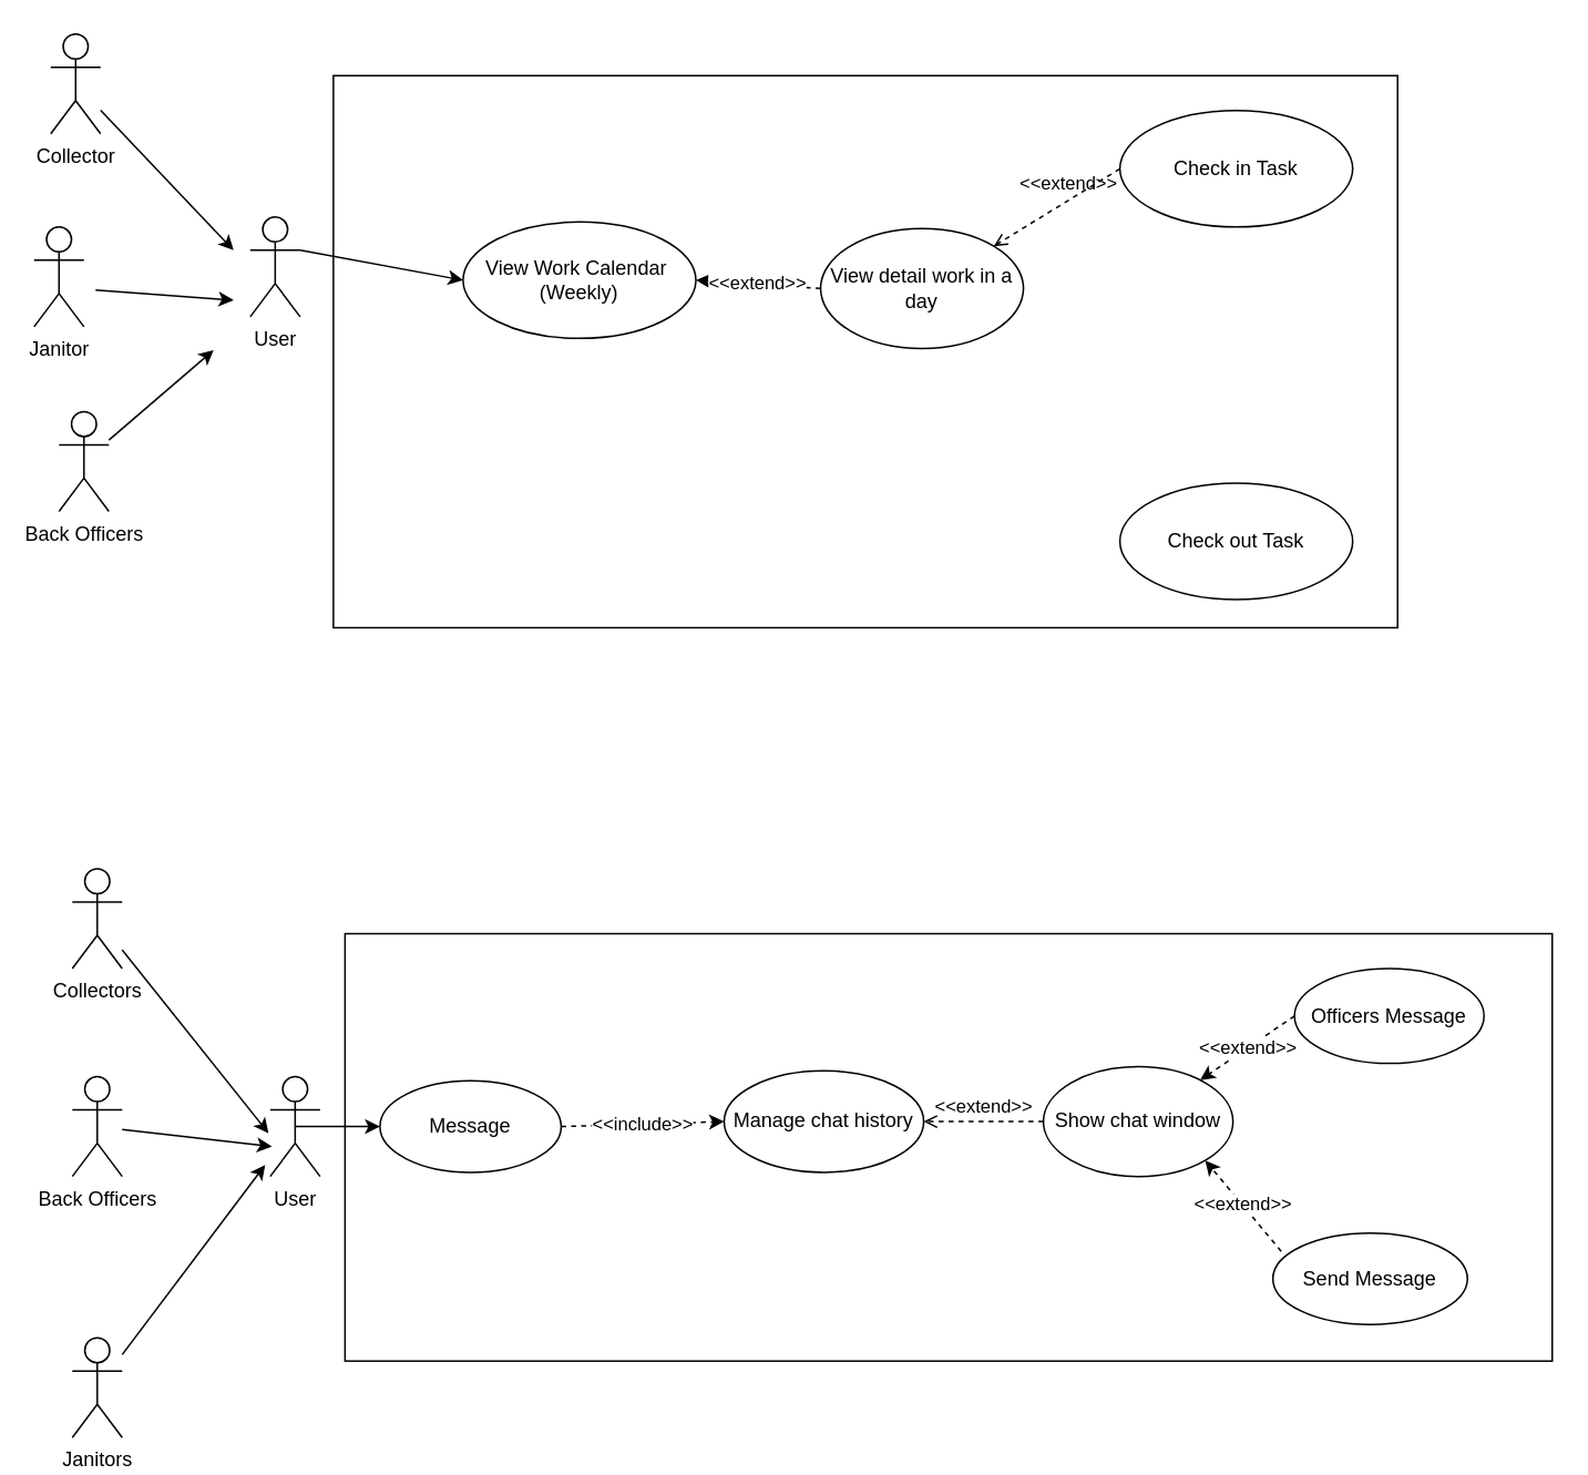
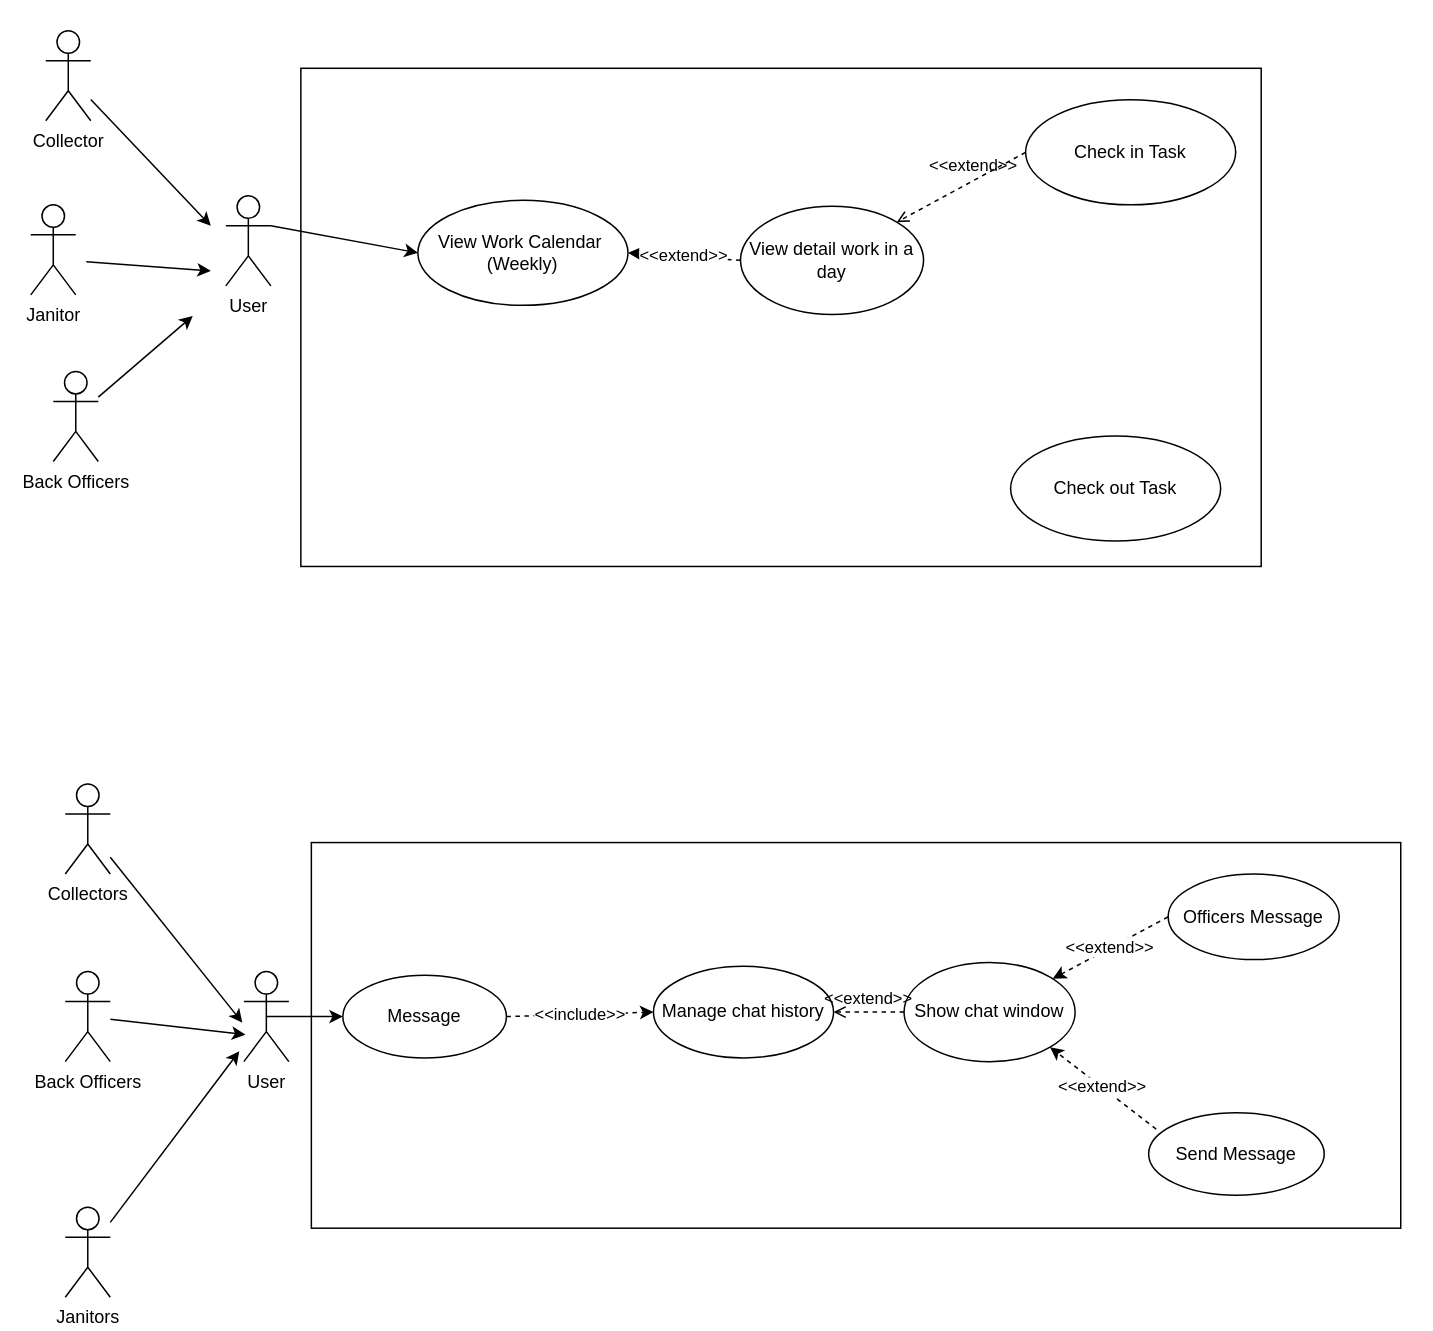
  <mxCell id="0" />
  <mxCell id="1" parent="0" />
  <mxCell id="2" value="" style="rounded=0;whiteSpace=wrap;html=1;" parent="1" vertex="1"><mxGeometry x="207" y="561" width="726" height="257" as="geometry" /></mxCell>
  <mxCell id="3" value="" style="rounded=0;whiteSpace=wrap;html=1;" parent="1" vertex="1"><mxGeometry x="200" y="45" width="640" height="332" as="geometry" /></mxCell>
  <mxCell id="4" value="User" style="shape=umlActor;verticalLabelPosition=bottom;verticalAlign=top;html=1;" parent="1" vertex="1"><mxGeometry x="150" y="130" width="30" height="60" as="geometry" /></mxCell>
  <mxCell id="5" value="View Work Calendar&amp;nbsp;&lt;br&gt;(Weekly)" style="ellipse;whiteSpace=wrap;html=1;" parent="1" vertex="1"><mxGeometry x="278" y="133" width="140" height="70" as="geometry" /></mxCell>
  <mxCell id="6" value="" style="endArrow=classic;html=1;rounded=0;exitX=1;exitY=0.333;exitDx=0;exitDy=0;exitPerimeter=0;entryX=0;entryY=0.5;entryDx=0;entryDy=0;" parent="1" source="4" target="5" edge="1"><mxGeometry width="50" height="50" relative="1" as="geometry"><mxPoint x="210" y="150" as="sourcePoint" /><mxPoint x="285.072" y="177.684" as="targetPoint" /></mxGeometry></mxCell>
  <mxCell id="7" value="Collector" style="shape=umlActor;verticalLabelPosition=bottom;verticalAlign=top;html=1;" parent="1" vertex="1"><mxGeometry x="30" y="20" width="30" height="60" as="geometry" /></mxCell>
  <mxCell id="8" value="Janitor" style="shape=umlActor;verticalLabelPosition=bottom;verticalAlign=top;html=1;" parent="1" vertex="1"><mxGeometry x="20" y="136" width="30" height="60" as="geometry" /></mxCell>
  <mxCell id="9" value="" style="endArrow=classic;html=1;rounded=0;" parent="1" source="7" edge="1"><mxGeometry width="50" height="50" relative="1" as="geometry"><mxPoint x="80" y="90" as="sourcePoint" /><mxPoint x="140" y="150" as="targetPoint" /></mxGeometry></mxCell>
  <mxCell id="10" value="" style="endArrow=classic;html=1;rounded=0;" parent="1" edge="1"><mxGeometry width="50" height="50" relative="1" as="geometry"><mxPoint x="57" y="174" as="sourcePoint" /><mxPoint x="140" y="180" as="targetPoint" /></mxGeometry></mxCell>
- <mxCell id="11" value="Check in Task" style="ellipse;whiteSpace=wrap;html=1;" parent="1" vertex="1"><mxGeometry x="673" y="66" width="140" height="70" as="geometry" /></mxCell>
+ <mxCell id="11" value="Check in Task" style="ellipse;whiteSpace=wrap;html=1;" parent="1" vertex="1"><mxGeometry x="683" y="66" width="140" height="70" as="geometry" /></mxCell>
  <mxCell id="12" value="Check out Task" style="ellipse;whiteSpace=wrap;html=1;" parent="1" vertex="1"><mxGeometry x="673" y="290" width="140" height="70" as="geometry" /></mxCell>
  <mxCell id="13" style="edgeStyle=orthogonalEdgeStyle;rounded=0;orthogonalLoop=1;jettySize=auto;html=1;exitX=0.5;exitY=1;exitDx=0;exitDy=0;" parent="1" source="3" target="3" edge="1"><mxGeometry relative="1" as="geometry" /></mxCell>
  <mxCell id="14" value="&amp;lt;&amp;lt;extend&amp;gt;&amp;gt;" style="html=1;verticalAlign=bottom;labelBackgroundColor=none;endArrow=open;endFill=0;dashed=1;rounded=0;exitX=0;exitY=0.5;exitDx=0;exitDy=0;entryX=1;entryY=0;entryDx=0;entryDy=0;" parent="1" source="11" target="32" edge="1"><mxGeometry x="-0.196" y="-1" width="160" relative="1" as="geometry"><mxPoint x="229" y="257" as="sourcePoint" /><mxPoint x="571" y="176" as="targetPoint" /><mxPoint as="offset" /></mxGeometry></mxCell>
  <mxCell id="15" value="Collectors" style="shape=umlActor;verticalLabelPosition=bottom;verticalAlign=top;html=1;" parent="1" vertex="1"><mxGeometry x="43" y="522" width="30" height="60" as="geometry" /></mxCell>
  <mxCell id="16" value="Back Officers" style="shape=umlActor;verticalLabelPosition=bottom;verticalAlign=top;html=1;" parent="1" vertex="1"><mxGeometry x="43" y="647" width="30" height="60" as="geometry" /></mxCell>
  <mxCell id="17" value="Janitors" style="shape=umlActor;verticalLabelPosition=bottom;verticalAlign=top;html=1;" parent="1" vertex="1"><mxGeometry x="43" y="804" width="30" height="60" as="geometry" /></mxCell>
  <mxCell id="18" value="User" style="shape=umlActor;verticalLabelPosition=bottom;verticalAlign=top;html=1;" parent="1" vertex="1"><mxGeometry x="162" y="647" width="30" height="60" as="geometry" /></mxCell>
  <mxCell id="19" value="" style="endArrow=classic;html=1;rounded=0;" parent="1" source="15" edge="1"><mxGeometry width="50" height="50" relative="1" as="geometry"><mxPoint x="147" y="545" as="sourcePoint" /><mxPoint x="161" y="681" as="targetPoint" /></mxGeometry></mxCell>
  <mxCell id="20" value="" style="endArrow=classic;html=1;rounded=0;" parent="1" source="16" edge="1"><mxGeometry width="50" height="50" relative="1" as="geometry"><mxPoint x="409" y="708" as="sourcePoint" /><mxPoint x="163" y="689" as="targetPoint" /></mxGeometry></mxCell>
  <mxCell id="21" value="" style="endArrow=classic;html=1;rounded=0;" parent="1" source="17" edge="1"><mxGeometry width="50" height="50" relative="1" as="geometry"><mxPoint x="409" y="708" as="sourcePoint" /><mxPoint x="159" y="700" as="targetPoint" /></mxGeometry></mxCell>
  <mxCell id="22" value="Officers Message" style="ellipse;whiteSpace=wrap;html=1;" parent="1" vertex="1"><mxGeometry x="778" y="582" width="114" height="57" as="geometry" /></mxCell>
  <mxCell id="23" value="Send Message" style="ellipse;whiteSpace=wrap;html=1;" parent="1" vertex="1"><mxGeometry x="765" y="741" width="117" height="55" as="geometry" /></mxCell>
- <mxCell id="24" value="Show chat window" style="ellipse;whiteSpace=wrap;html=1;" parent="1" vertex="1"><mxGeometry x="627" y="641" width="114" height="66" as="geometry" /></mxCell>
+ <mxCell id="24" value="Show chat window" style="ellipse;whiteSpace=wrap;html=1;" parent="1" vertex="1"><mxGeometry x="602" y="641" width="114" height="66" as="geometry" /></mxCell>
  <mxCell id="25" value="Manage chat history" style="ellipse;whiteSpace=wrap;html=1;" parent="1" vertex="1"><mxGeometry x="435" y="643.5" width="120" height="61" as="geometry" /></mxCell>
  <mxCell id="26" value="&amp;lt;&amp;lt;extend&amp;gt;&amp;gt;" style="html=1;verticalAlign=bottom;labelBackgroundColor=none;endArrow=open;endFill=0;dashed=1;rounded=0;exitX=0;exitY=0.5;exitDx=0;exitDy=0;entryX=1;entryY=0.5;entryDx=0;entryDy=0;" parent="1" source="24" target="25" edge="1"><mxGeometry width="160" relative="1" as="geometry"><mxPoint x="354" y="707" as="sourcePoint" /><mxPoint x="514" y="707" as="targetPoint" /></mxGeometry></mxCell>
  <mxCell id="27" value="Message" style="ellipse;whiteSpace=wrap;html=1;" parent="1" vertex="1"><mxGeometry x="228" y="649.5" width="109" height="55" as="geometry" /></mxCell>
  <mxCell id="28" value="" style="endArrow=classic;html=1;rounded=0;exitX=0.5;exitY=0.5;exitDx=0;exitDy=0;exitPerimeter=0;entryX=0;entryY=0.5;entryDx=0;entryDy=0;" parent="1" source="18" target="27" edge="1"><mxGeometry width="50" height="50" relative="1" as="geometry"><mxPoint x="409" y="479" as="sourcePoint" /><mxPoint x="459" y="429" as="targetPoint" /></mxGeometry></mxCell>
  <mxCell id="29" value="&amp;lt;&amp;lt;include&amp;gt;&amp;gt;" style="endArrow=classic;html=1;rounded=0;exitX=1;exitY=0.5;exitDx=0;exitDy=0;entryX=0;entryY=0.5;entryDx=0;entryDy=0;dashed=1;" parent="1" source="27" target="25" edge="1"><mxGeometry width="50" height="50" relative="1" as="geometry"><mxPoint x="409" y="479" as="sourcePoint" /><mxPoint x="459" y="429" as="targetPoint" /></mxGeometry></mxCell>
  <mxCell id="30" value="&amp;lt;&amp;lt;extend&amp;gt;&amp;gt;" style="endArrow=classic;html=1;rounded=0;dashed=1;exitX=0;exitY=0.5;exitDx=0;exitDy=0;" parent="1" source="22" target="24" edge="1"><mxGeometry width="50" height="50" relative="1" as="geometry"><mxPoint x="409" y="479" as="sourcePoint" /><mxPoint x="459" y="429" as="targetPoint" /></mxGeometry></mxCell>
  <mxCell id="31" value="&amp;lt;&amp;lt;extend&amp;gt;&amp;gt;" style="endArrow=classic;html=1;rounded=0;dashed=1;exitX=0.043;exitY=0.2;exitDx=0;exitDy=0;exitPerimeter=0;entryX=1;entryY=1;entryDx=0;entryDy=0;" parent="1" source="23" target="24" edge="1"><mxGeometry width="50" height="50" relative="1" as="geometry"><mxPoint x="409" y="479" as="sourcePoint" /><mxPoint x="459" y="429" as="targetPoint" /></mxGeometry></mxCell>
  <mxCell id="32" value="View detail work in a day" style="ellipse;whiteSpace=wrap;html=1;" vertex="1" parent="1"><mxGeometry x="493" y="137" width="122" height="72" as="geometry" /></mxCell>
  <mxCell id="33" value="&amp;lt;&amp;lt;extend&amp;gt;&amp;gt;" style="endArrow=classic;html=1;rounded=0;exitX=0;exitY=0.5;exitDx=0;exitDy=0;entryX=1;entryY=0.5;entryDx=0;entryDy=0;dashed=1;" edge="1" parent="1" source="32" target="5"><mxGeometry width="50" height="50" relative="1" as="geometry"><mxPoint x="70" y="280" as="sourcePoint" /><mxPoint x="150" y="190" as="targetPoint" /></mxGeometry></mxCell>
  <mxCell id="34" value="Back Officers" style="shape=umlActor;verticalLabelPosition=bottom;verticalAlign=top;html=1;" vertex="1" parent="1"><mxGeometry x="35" y="247" width="30" height="60" as="geometry" /></mxCell>
  <mxCell id="35" value="" style="endArrow=classic;html=1;rounded=0;" edge="1" parent="1" source="34"><mxGeometry width="50" height="50" relative="1" as="geometry"><mxPoint x="434" y="395" as="sourcePoint" /><mxPoint x="128" y="210" as="targetPoint" /></mxGeometry></mxCell>
